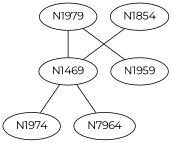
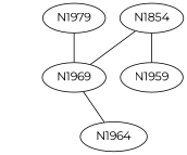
  graph {
    fontname=Montserrat
    node [fontname=Montserrat]
    edge [fontname=Montserrat]
    n1 [fillcolor=red label=N1979]
-   n2 [fillcolor=blue label=N1469]
-   n3 [label=N1974]
-   n4 [label=N7964]
+   n2 [fillcolor=blue label=N1969]
+   n4 [label=N1964]
    n5 [label=N1854]
    n6 [fillcolor=red label=N1959]
    n1 -- n2
-   n2 -- n3 [width=2]
    n2 -- n4 [width=4]
    n5 -- n2
-   n1 -- n6 [width=2]
+   n5 -- n6 [width=2]
  }
